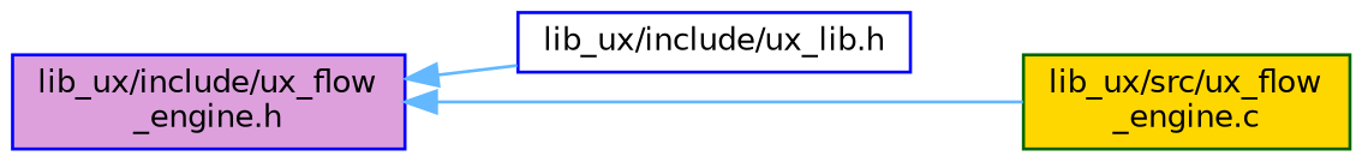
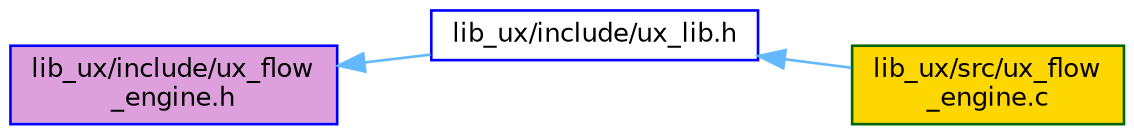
  digraph {
    rankdir=LR
    node [color=blue fontname=Helvetica fontsize=10 shape=box style=filled]
    edge [color=steelblue1 dir=back fontname=Helvetica fontsize=10 labelfontname=Helvetica labelfontsize=10 style=solid]
    n1 [fillcolor=plum fontcolor=black height=0.2 label="lib_ux/include/ux_flow\l_engine.h" width=0.4]
    n2 [fillcolor=white height=0.2 label="lib_ux/include/ux_lib.h" width=0.4]
    n3 [color=darkgreen fillcolor=gold height=0.2 label="lib_ux/src/ux_flow\l_engine.c" width=0.4]
    n1 -> n2
-   n1 -> n3
+   n2 -> n3
  }
